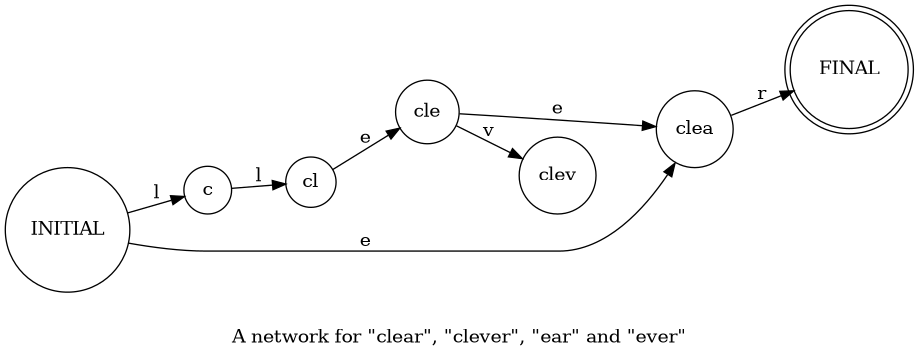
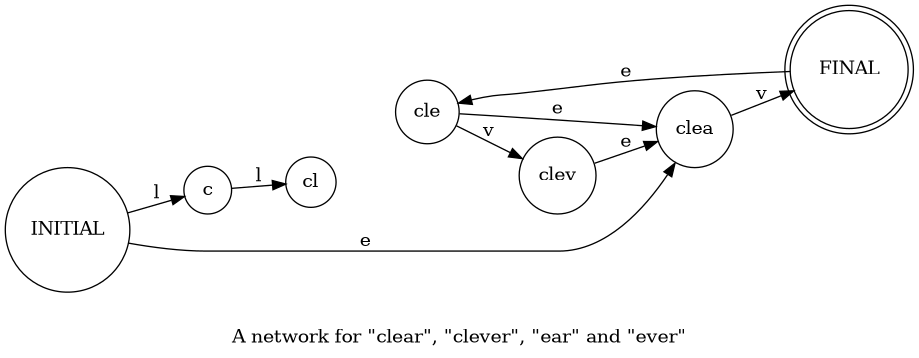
  digraph {
    label="A network for \"clear\", \"clever\", \"ear\" and \"ever\""
    rankdir=LR
    node [shape=circle]
    INITIAL
    c
    clea
    cl
    cle
    clev
    FINAL [shape=doublecircle]
    INITIAL -> c [label=l]
    INITIAL -> clea [label=e]
    c -> cl [label=l]
-   clea -> FINAL [label=r]
-   cl -> cle [label=e]
+   clea -> FINAL [label=v]
+   FINAL -> cle [label=e]
    cle -> clea [label=e]
    cle -> clev [label=v]
+   clev -> clea [label=e]
  }
